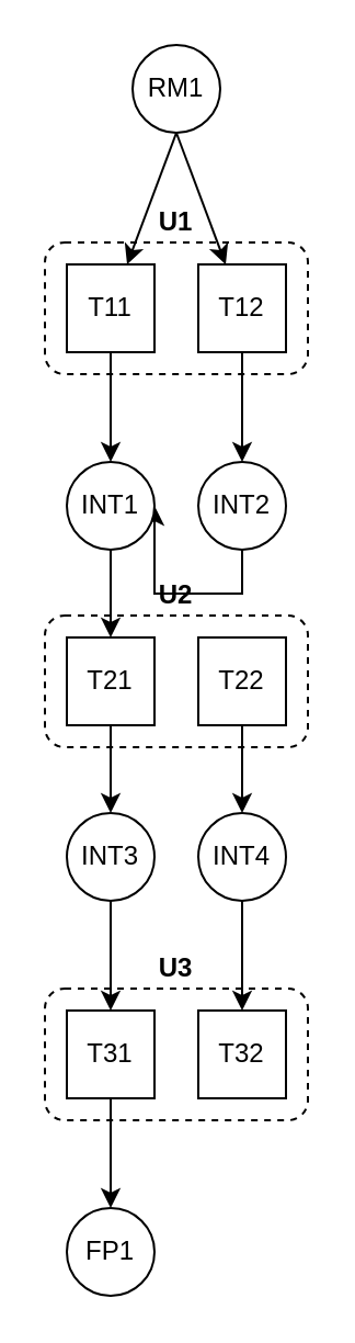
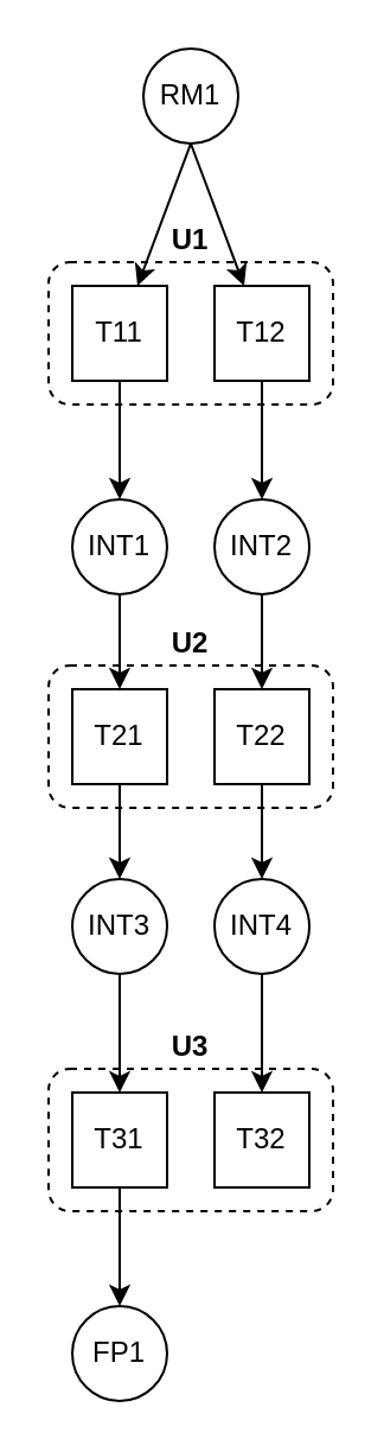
  <mxCell id="0" />
  <mxCell id="1" parent="0" />
  <mxCell id="2" style="rounded=0;orthogonalLoop=1;jettySize=auto;html=1;exitX=0.5;exitY=1;exitDx=0;exitDy=0;" edge="1" parent="1" source="4" target="6"><mxGeometry relative="1" as="geometry" /></mxCell>
  <mxCell id="3" style="rounded=0;orthogonalLoop=1;jettySize=auto;html=1;exitX=0.5;exitY=1;exitDx=0;exitDy=0;" edge="1" parent="1" source="4" target="8"><mxGeometry relative="1" as="geometry" /></mxCell>
  <mxCell id="4" value="RM1" style="ellipse;whiteSpace=wrap;html=1;aspect=fixed;" vertex="1" parent="1"><mxGeometry x="60" y="20" width="40" height="40" as="geometry" /></mxCell>
  <mxCell id="5" style="edgeStyle=orthogonalEdgeStyle;rounded=0;orthogonalLoop=1;jettySize=auto;html=1;exitX=0.5;exitY=1;exitDx=0;exitDy=0;" edge="1" parent="1" source="6" target="18"><mxGeometry relative="1" as="geometry" /></mxCell>
  <mxCell id="6" value="T11" style="rounded=0;whiteSpace=wrap;html=1;" vertex="1" parent="1"><mxGeometry x="30" y="120" width="40" height="40" as="geometry" /></mxCell>
  <mxCell id="7" style="edgeStyle=orthogonalEdgeStyle;rounded=0;orthogonalLoop=1;jettySize=auto;html=1;exitX=0.5;exitY=1;exitDx=0;exitDy=0;" edge="1" parent="1" source="8" target="16"><mxGeometry relative="1" as="geometry" /></mxCell>
  <mxCell id="8" value="T12" style="rounded=0;whiteSpace=wrap;html=1;" vertex="1" parent="1"><mxGeometry x="90" y="120" width="40" height="40" as="geometry" /></mxCell>
  <mxCell id="9" value="&lt;b&gt;U1&lt;/b&gt;" style="rounded=1;whiteSpace=wrap;html=1;fillColor=none;dashed=1;spacingTop=0;verticalAlign=bottom;labelPosition=center;verticalLabelPosition=top;align=center;" vertex="1" parent="1"><mxGeometry x="20" y="110" width="120" height="60" as="geometry" /></mxCell>
  <mxCell id="10" style="edgeStyle=orthogonalEdgeStyle;rounded=0;orthogonalLoop=1;jettySize=auto;html=1;exitX=0.5;exitY=1;exitDx=0;exitDy=0;" edge="1" parent="1" source="11" target="22"><mxGeometry relative="1" as="geometry" /></mxCell>
  <mxCell id="11" value="T21" style="rounded=0;whiteSpace=wrap;html=1;" vertex="1" parent="1"><mxGeometry x="30" y="290" width="40" height="40" as="geometry" /></mxCell>
  <mxCell id="12" style="edgeStyle=orthogonalEdgeStyle;rounded=0;orthogonalLoop=1;jettySize=auto;html=1;exitX=0.5;exitY=1;exitDx=0;exitDy=0;" edge="1" parent="1" source="13" target="20"><mxGeometry relative="1" as="geometry" /></mxCell>
  <mxCell id="13" value="T22" style="rounded=0;whiteSpace=wrap;html=1;" vertex="1" parent="1"><mxGeometry x="90" y="290" width="40" height="40" as="geometry" /></mxCell>
  <mxCell id="14" value="&lt;b&gt;U2&lt;/b&gt;" style="rounded=1;whiteSpace=wrap;html=1;fillColor=none;dashed=1;spacingTop=0;verticalAlign=bottom;labelPosition=center;verticalLabelPosition=top;align=center;" vertex="1" parent="1"><mxGeometry x="20" y="280" width="120" height="60" as="geometry" /></mxCell>
- <mxCell id="15" style="edgeStyle=orthogonalEdgeStyle;rounded=0;orthogonalLoop=1;jettySize=auto;html=1;exitX=0.5;exitY=1;exitDx=0;exitDy=0;" edge="1" parent="1" source="16" target="18"><mxGeometry relative="1" as="geometry" /></mxCell>
+ <mxCell id="15" style="edgeStyle=orthogonalEdgeStyle;rounded=0;orthogonalLoop=1;jettySize=auto;html=1;exitX=0.5;exitY=1;exitDx=0;exitDy=0;entryX=0.5;entryY=0;entryDx=0;entryDy=0;" edge="1" parent="1" source="16" target="13"><mxGeometry relative="1" as="geometry" /></mxCell>
  <mxCell id="16" value="INT2" style="ellipse;whiteSpace=wrap;html=1;aspect=fixed;" vertex="1" parent="1"><mxGeometry x="90" y="210" width="40" height="40" as="geometry" /></mxCell>
  <mxCell id="17" style="edgeStyle=orthogonalEdgeStyle;rounded=0;orthogonalLoop=1;jettySize=auto;html=1;exitX=0.5;exitY=1;exitDx=0;exitDy=0;entryX=0.5;entryY=0;entryDx=0;entryDy=0;" edge="1" parent="1" source="18" target="11"><mxGeometry relative="1" as="geometry" /></mxCell>
  <mxCell id="18" value="INT1" style="ellipse;whiteSpace=wrap;html=1;aspect=fixed;" vertex="1" parent="1"><mxGeometry x="30" y="210" width="40" height="40" as="geometry" /></mxCell>
  <mxCell id="19" style="edgeStyle=orthogonalEdgeStyle;rounded=0;orthogonalLoop=1;jettySize=auto;html=1;exitX=0.5;exitY=1;exitDx=0;exitDy=0;" edge="1" parent="1" source="20" target="25"><mxGeometry relative="1" as="geometry" /></mxCell>
  <mxCell id="20" value="INT4" style="ellipse;whiteSpace=wrap;html=1;aspect=fixed;" vertex="1" parent="1"><mxGeometry x="90" y="370" width="40" height="40" as="geometry" /></mxCell>
  <mxCell id="21" style="edgeStyle=orthogonalEdgeStyle;rounded=0;orthogonalLoop=1;jettySize=auto;html=1;exitX=0.5;exitY=1;exitDx=0;exitDy=0;entryX=0.5;entryY=0;entryDx=0;entryDy=0;" edge="1" parent="1" source="22" target="24"><mxGeometry relative="1" as="geometry" /></mxCell>
  <mxCell id="22" value="INT3" style="ellipse;whiteSpace=wrap;html=1;aspect=fixed;" vertex="1" parent="1"><mxGeometry x="30" y="370" width="40" height="40" as="geometry" /></mxCell>
  <mxCell id="23" style="edgeStyle=orthogonalEdgeStyle;rounded=0;orthogonalLoop=1;jettySize=auto;html=1;exitX=0.5;exitY=1;exitDx=0;exitDy=0;entryX=0.5;entryY=0;entryDx=0;entryDy=0;" edge="1" parent="1" source="24" target="26"><mxGeometry relative="1" as="geometry"><mxPoint x="50" y="550" as="targetPoint" /></mxGeometry></mxCell>
  <mxCell id="24" value="T31" style="rounded=0;whiteSpace=wrap;html=1;" vertex="1" parent="1"><mxGeometry x="30" y="460" width="40" height="40" as="geometry" /></mxCell>
  <mxCell id="25" value="T32" style="rounded=0;whiteSpace=wrap;html=1;" vertex="1" parent="1"><mxGeometry x="90" y="460" width="40" height="40" as="geometry" /></mxCell>
  <mxCell id="26" value="FP1" style="ellipse;whiteSpace=wrap;html=1;aspect=fixed;" vertex="1" parent="1"><mxGeometry x="30" y="550" width="40" height="40" as="geometry" /></mxCell>
  <mxCell id="27" value="&lt;b&gt;U3&lt;/b&gt;" style="rounded=1;whiteSpace=wrap;html=1;fillColor=none;dashed=1;spacingTop=0;verticalAlign=bottom;labelPosition=center;verticalLabelPosition=top;align=center;" vertex="1" parent="1"><mxGeometry x="20" y="450" width="120" height="60" as="geometry" /></mxCell>
